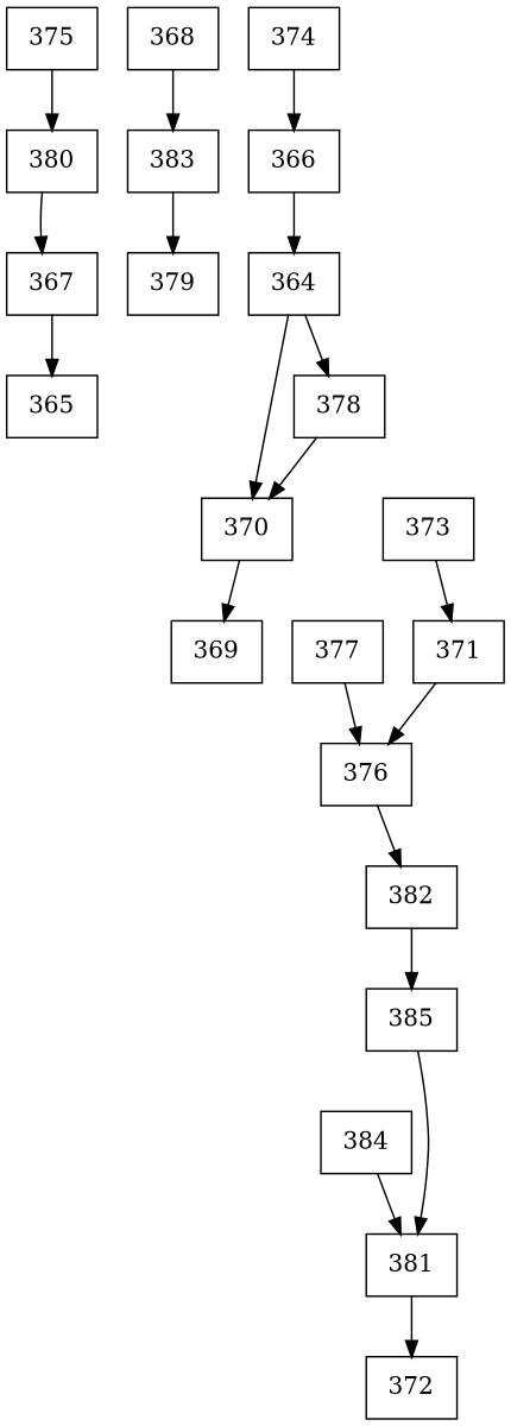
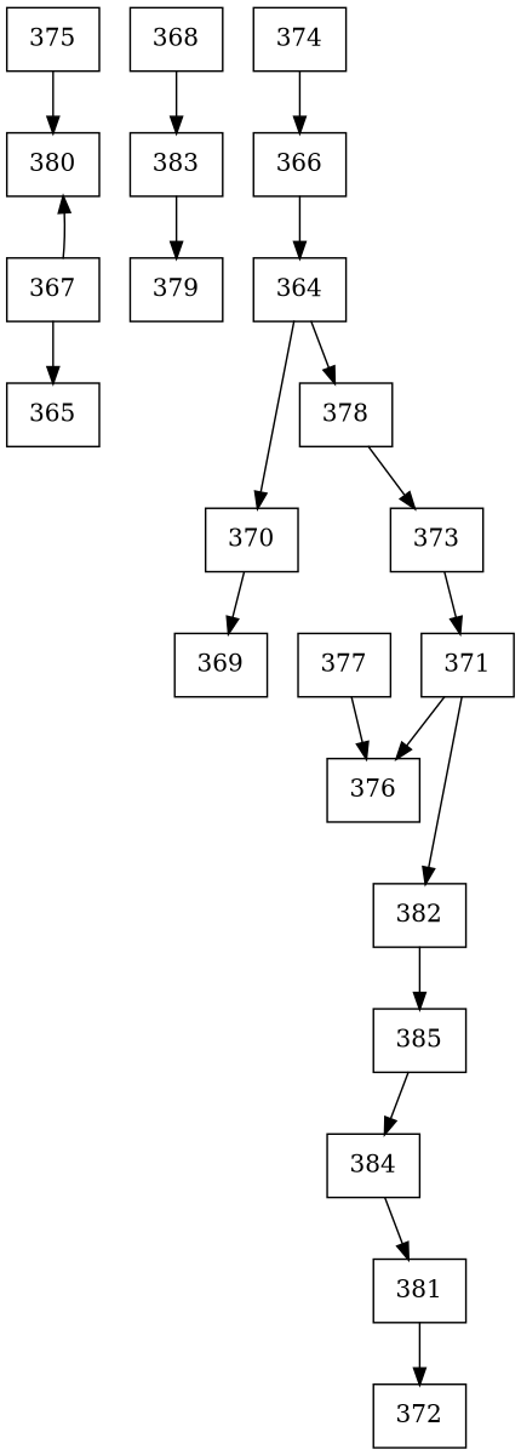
  digraph {
    fontname="DejaVu Serif"
    node [fontname="DejaVu Serif" shape=record]
    edge [fontname="DejaVu Serif"]
    n1 [label="{375}"]
    n2 [label="{380}"]
    n3 [label="{367}"]
    n4 [label="{365}"]
    n5 [label="{368}"]
    n6 [label="{383}"]
    n7 [label="{379}"]
    n8 [label="{374}"]
    n9 [label="{366}"]
    n10 [label="{364}"]
    n11 [label="{370}"]
    n12 [label="{378}"]
    n13 [label="{369}"]
    n14 [label="{373}"]
    n15 [label="{371}"]
    n16 [label="{376}"]
    n17 [label="{377}"]
    n18 [label="{382}"]
    n19 [label="{385}"]
    n20 [label="{384}"]
    n21 [label="{381}"]
    n22 [label="{372}"]
    n1 -> n2
-   n2 -> n3
+   n3 -> n2
    n3 -> n4
    n5 -> n6
    n6 -> n7
    n8 -> n9
    n9 -> n10
    n10 -> n11
    n10 -> n12
    n11 -> n13
-   n12 -> n11
+   n12 -> n14
    n14 -> n15
    n15 -> n16
-   n16 -> n18
+   n15 -> n18
    n17 -> n16
    n18 -> n19
-   n19 -> n21
+   n19 -> n20
    n20 -> n21
    n21 -> n22
  }
